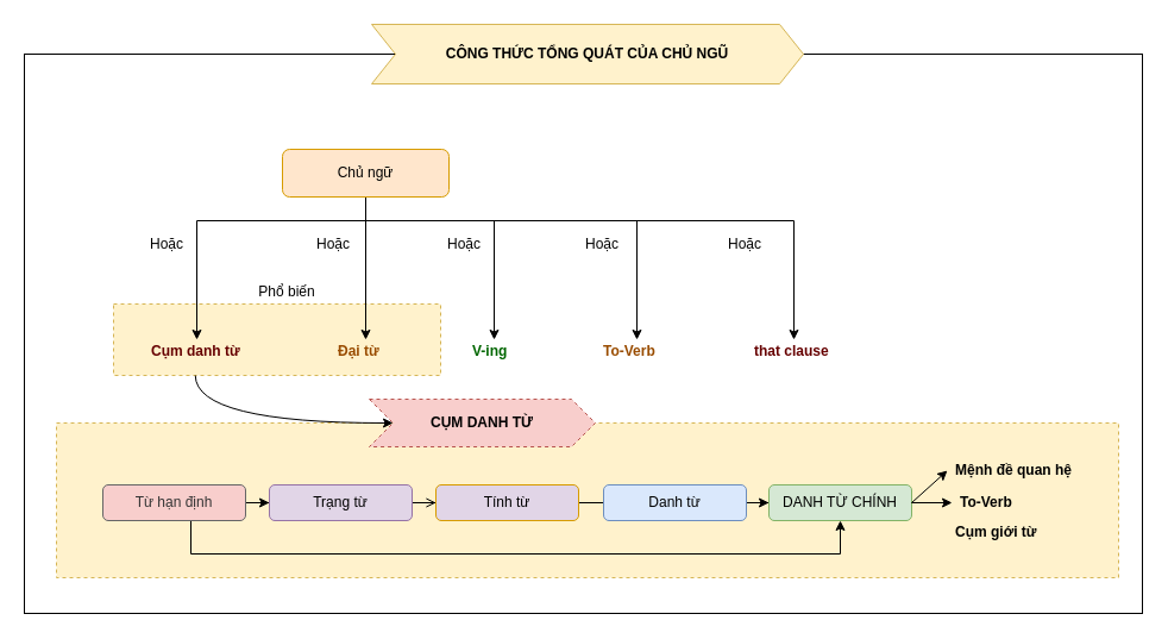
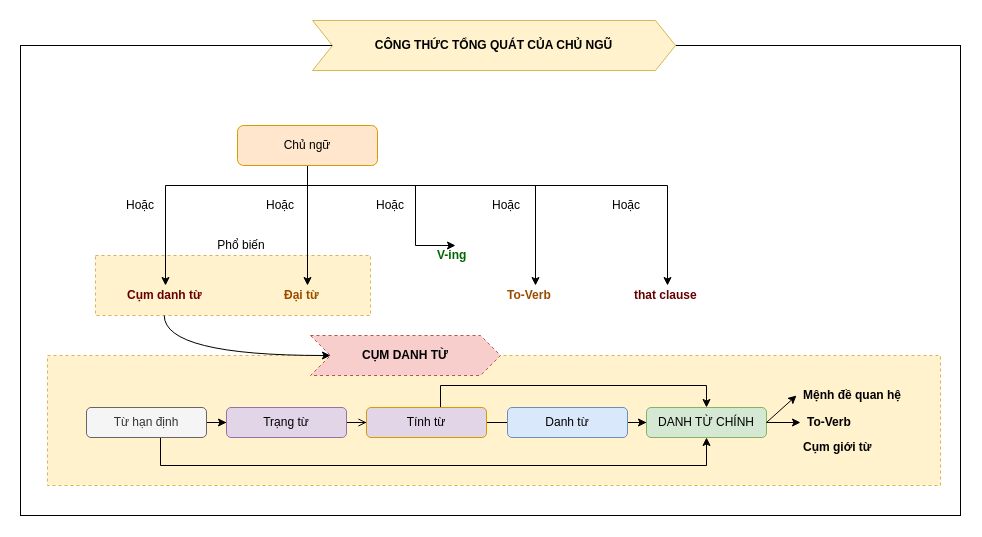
  <mxCell id="0" />
  <mxCell id="1" parent="0" />
  <mxCell id="2" value="" style="rounded=0;whiteSpace=wrap;html=1;" parent="1" vertex="1"><mxGeometry x="20" y="45" width="940" height="470" as="geometry" /></mxCell>
  <mxCell id="3" value="" style="rounded=0;whiteSpace=wrap;html=1;align=left;fillColor=#fff2cc;dashed=1;strokeColor=#d6b656;" parent="1" vertex="1"><mxGeometry x="95" y="255" width="275" height="60" as="geometry" /></mxCell>
  <mxCell id="4" value="CÔNG THỨC TỔNG QUÁT CỦA CHỦ NGŨ" style="shape=step;perimeter=stepPerimeter;whiteSpace=wrap;html=1;fixedSize=1;fontStyle=1;fillColor=#fff2cc;strokeColor=#d6b656;" parent="1" vertex="1"><mxGeometry x="312" y="20" width="363" height="50" as="geometry" /></mxCell>
  <mxCell id="5" style="edgeStyle=orthogonalEdgeStyle;rounded=0;orthogonalLoop=1;jettySize=auto;html=1;entryX=0.5;entryY=0;entryDx=0;entryDy=0;exitX=0.5;exitY=1;exitDx=0;exitDy=0;" parent="1" source="10" target="11" edge="1"><mxGeometry relative="1" as="geometry"><Array as="points"><mxPoint x="307" y="185" /><mxPoint x="165" y="185" /></Array></mxGeometry></mxCell>
  <mxCell id="6" style="edgeStyle=orthogonalEdgeStyle;rounded=0;orthogonalLoop=1;jettySize=auto;html=1;entryX=0.5;entryY=0;entryDx=0;entryDy=0;" parent="1" source="10" target="12" edge="1"><mxGeometry relative="1" as="geometry" /></mxCell>
  <mxCell id="7" style="edgeStyle=orthogonalEdgeStyle;rounded=0;orthogonalLoop=1;jettySize=auto;html=1;entryX=0.5;entryY=0;entryDx=0;entryDy=0;exitX=0.5;exitY=1;exitDx=0;exitDy=0;" parent="1" source="10" target="13" edge="1"><mxGeometry relative="1" as="geometry"><Array as="points"><mxPoint x="307" y="185" /><mxPoint x="415" y="185" /></Array></mxGeometry></mxCell>
  <mxCell id="8" style="edgeStyle=orthogonalEdgeStyle;rounded=0;orthogonalLoop=1;jettySize=auto;html=1;entryX=0.5;entryY=0;entryDx=0;entryDy=0;" edge="1" parent="1" source="10" target="34"><mxGeometry relative="1" as="geometry"><Array as="points"><mxPoint x="307" y="185" /><mxPoint x="535" y="185" /></Array></mxGeometry></mxCell>
  <mxCell id="9" style="edgeStyle=orthogonalEdgeStyle;rounded=0;orthogonalLoop=1;jettySize=auto;html=1;entryX=0.5;entryY=0;entryDx=0;entryDy=0;strokeColor=#000000;" edge="1" parent="1" source="10" target="15"><mxGeometry relative="1" as="geometry"><Array as="points"><mxPoint x="307" y="185" /><mxPoint x="667" y="185" /></Array></mxGeometry></mxCell>
  <mxCell id="10" value="Chủ ngữ" style="rounded=1;whiteSpace=wrap;html=1;fillColor=#ffe6cc;strokeColor=#d79b00;" parent="1" vertex="1"><mxGeometry x="237" y="125" width="140" height="40" as="geometry" /></mxCell>
  <mxCell id="11" value="Cụm danh từ" style="text;html=1;strokeColor=none;fillColor=none;align=left;verticalAlign=middle;whiteSpace=wrap;rounded=0;spacingLeft=5;fontStyle=1;fontColor=#660000;" parent="1" vertex="1"><mxGeometry x="120" y="285" width="90" height="20" as="geometry" /></mxCell>
  <mxCell id="12" value="Đại từ" style="text;html=1;strokeColor=none;fillColor=none;align=left;verticalAlign=middle;whiteSpace=wrap;rounded=0;spacingLeft=5;fontStyle=1;fontColor=#994C00;" parent="1" vertex="1"><mxGeometry x="277" y="285" width="60" height="20" as="geometry" /></mxCell>
- <mxCell id="13" value="V-ing" style="text;html=1;strokeColor=none;fillColor=none;align=left;verticalAlign=middle;whiteSpace=wrap;rounded=0;spacingLeft=5;fontStyle=1;fontColor=#006600;" parent="1" vertex="1"><mxGeometry x="390" y="285" width="50" height="20" as="geometry" /></mxCell>
+ <mxCell id="13" value="V-ing" style="text;html=1;strokeColor=none;fillColor=none;align=left;verticalAlign=middle;whiteSpace=wrap;rounded=0;spacingLeft=5;fontStyle=1;fontColor=#006600;" parent="1" vertex="1"><mxGeometry x="430" y="245" width="50" height="20" as="geometry" /></mxCell>
  <mxCell id="14" value="Phổ biến" style="text;html=1;strokeColor=none;fillColor=none;align=center;verticalAlign=middle;whiteSpace=wrap;rounded=0;dashed=1;" parent="1" vertex="1"><mxGeometry x="206" y="235" width="70" height="20" as="geometry" /></mxCell>
  <mxCell id="15" value="that clause" style="text;html=1;strokeColor=none;fillColor=none;align=left;verticalAlign=middle;whiteSpace=wrap;rounded=0;spacingLeft=5;fontStyle=1;fontColor=#660000;" parent="1" vertex="1"><mxGeometry x="627" y="285" width="80" height="20" as="geometry" /></mxCell>
  <mxCell id="16" value="" style="rounded=0;whiteSpace=wrap;html=1;align=left;fillColor=#fff2cc;dashed=1;strokeColor=#d6b656;" parent="1" vertex="1"><mxGeometry x="47" y="355" width="893" height="130" as="geometry" /></mxCell>
  <mxCell id="17" value="CỤM DANH TỪ" style="shape=step;perimeter=stepPerimeter;whiteSpace=wrap;html=1;fixedSize=1;dashed=1;fillColor=#f8cecc;align=center;fontStyle=1;strokeColor=#b85450;" parent="1" vertex="1"><mxGeometry x="310" y="335" width="190" height="40" as="geometry" /></mxCell>
  <mxCell id="18" style="edgeStyle=orthogonalEdgeStyle;rounded=0;orthogonalLoop=1;jettySize=auto;html=1;entryX=0;entryY=0.5;entryDx=0;entryDy=0;" parent="1" source="20" target="22" edge="1"><mxGeometry relative="1" as="geometry" /></mxCell>
  <mxCell id="19" style="edgeStyle=orthogonalEdgeStyle;rounded=0;orthogonalLoop=1;jettySize=auto;html=1;entryX=0.5;entryY=1;entryDx=0;entryDy=0;" parent="1" source="20" target="28" edge="1"><mxGeometry relative="1" as="geometry"><Array as="points"><mxPoint x="160" y="465" /><mxPoint x="706" y="465" /></Array></mxGeometry></mxCell>
- <mxCell id="20" value="Từ hạn định" style="rounded=1;whiteSpace=wrap;html=1;fillColor=#f8cecc;align=center;strokeColor=#666666;fontColor=#333333;" parent="1" vertex="1"><mxGeometry x="86" y="407" width="120" height="30" as="geometry" /></mxCell>
+ <mxCell id="20" value="Từ hạn định" style="rounded=1;whiteSpace=wrap;html=1;fillColor=#f5f5f5;align=center;strokeColor=#666666;fontColor=#333333;" parent="1" vertex="1"><mxGeometry x="86" y="407" width="120" height="30" as="geometry" /></mxCell>
  <mxCell id="21" style="edgeStyle=orthogonalEdgeStyle;rounded=0;orthogonalLoop=1;jettySize=auto;html=1;entryX=0;entryY=0.5;entryDx=0;entryDy=0;endArrow=open;" parent="1" source="22" target="25" edge="1"><mxGeometry relative="1" as="geometry" /></mxCell>
  <mxCell id="22" value="Trạng từ" style="rounded=1;whiteSpace=wrap;html=1;fillColor=#e1d5e7;align=center;strokeColor=#9673a6;" parent="1" vertex="1"><mxGeometry x="226" y="407" width="120" height="30" as="geometry" /></mxCell>
  <mxCell id="23" style="edgeStyle=orthogonalEdgeStyle;rounded=0;orthogonalLoop=1;jettySize=auto;html=1;entryX=0;entryY=0.5;entryDx=0;entryDy=0;endArrow=none;" parent="1" source="25" target="27" edge="1"><mxGeometry relative="1" as="geometry" /></mxCell>
+ <mxCell id="24" style="edgeStyle=orthogonalEdgeStyle;rounded=0;orthogonalLoop=1;jettySize=auto;html=1;entryX=0.5;entryY=0;entryDx=0;entryDy=0;" parent="1" source="25" target="28" edge="1"><mxGeometry relative="1" as="geometry"><Array as="points"><mxPoint x="440" y="385" /><mxPoint x="706" y="385" /></Array></mxGeometry></mxCell>
  <mxCell id="25" value="Tính từ" style="rounded=1;whiteSpace=wrap;html=1;fillColor=#e1d5e7;align=center;strokeColor=#d79b00;" parent="1" vertex="1"><mxGeometry x="366" y="407" width="120" height="30" as="geometry" /></mxCell>
  <mxCell id="26" style="edgeStyle=orthogonalEdgeStyle;rounded=0;orthogonalLoop=1;jettySize=auto;html=1;entryX=0;entryY=0.5;entryDx=0;entryDy=0;" parent="1" source="27" target="28" edge="1"><mxGeometry relative="1" as="geometry" /></mxCell>
  <mxCell id="27" value="Danh từ" style="rounded=1;whiteSpace=wrap;html=1;fillColor=#dae8fc;align=center;strokeColor=#6c8ebf;" parent="1" vertex="1"><mxGeometry x="507" y="407" width="120" height="30" as="geometry" /></mxCell>
  <mxCell id="28" value="DANH TỪ CHÍNH" style="rounded=1;whiteSpace=wrap;html=1;fillColor=#d5e8d4;align=center;strokeColor=#82b366;" parent="1" vertex="1"><mxGeometry x="646" y="407" width="120" height="30" as="geometry" /></mxCell>
  <mxCell id="29" value="Mệnh đề quan hệ" style="text;html=1;strokeColor=none;fillColor=none;align=left;verticalAlign=middle;whiteSpace=wrap;rounded=0;fontStyle=1;spacingLeft=5;" parent="1" vertex="1"><mxGeometry x="796" y="385" width="130" height="20" as="geometry" /></mxCell>
  <mxCell id="30" value="To-Verb" style="text;html=1;strokeColor=none;fillColor=none;align=left;verticalAlign=middle;whiteSpace=wrap;rounded=0;fontStyle=1;spacingLeft=5;" parent="1" vertex="1"><mxGeometry x="800" y="412" width="103" height="20" as="geometry" /></mxCell>
  <mxCell id="31" value="Cụm giới từ" style="text;html=1;strokeColor=none;fillColor=none;align=left;verticalAlign=middle;whiteSpace=wrap;rounded=0;fontStyle=1;spacingLeft=5;" parent="1" vertex="1"><mxGeometry x="796" y="437" width="103" height="20" as="geometry" /></mxCell>
  <mxCell id="32" value="" style="endArrow=classic;html=1;exitX=1;exitY=0.5;exitDx=0;exitDy=0;entryX=0;entryY=0.5;entryDx=0;entryDy=0;" parent="1" source="28" target="29" edge="1"><mxGeometry width="50" height="50" relative="1" as="geometry"><mxPoint x="720" y="325" as="sourcePoint" /><mxPoint x="770" y="275" as="targetPoint" /></mxGeometry></mxCell>
  <mxCell id="33" value="" style="endArrow=classic;html=1;exitX=1;exitY=0.5;exitDx=0;exitDy=0;entryX=0;entryY=0.5;entryDx=0;entryDy=0;" parent="1" source="28" target="30" edge="1"><mxGeometry width="50" height="50" relative="1" as="geometry"><mxPoint x="720" y="325" as="sourcePoint" /><mxPoint x="770" y="275" as="targetPoint" /></mxGeometry></mxCell>
  <mxCell id="34" value="To-Verb" style="text;html=1;strokeColor=none;fillColor=none;align=left;verticalAlign=middle;whiteSpace=wrap;rounded=0;spacingLeft=5;fontStyle=1;fontColor=#994C00;" parent="1" vertex="1"><mxGeometry x="500" y="285" width="70" height="20" as="geometry" /></mxCell>
  <mxCell id="35" value="" style="curved=1;endArrow=classic;html=1;exitX=0.25;exitY=1;exitDx=0;exitDy=0;entryX=0;entryY=0.5;entryDx=0;entryDy=0;" edge="1" parent="1" source="3" target="17"><mxGeometry width="50" height="50" relative="1" as="geometry"><mxPoint x="380" y="365" as="sourcePoint" /><mxPoint x="430" y="315" as="targetPoint" /><Array as="points"><mxPoint x="164" y="355" /></Array></mxGeometry></mxCell>
  <mxCell id="36" value="Hoặc" style="text;html=1;strokeColor=none;fillColor=none;align=center;verticalAlign=middle;whiteSpace=wrap;rounded=0;" vertex="1" parent="1"><mxGeometry x="120" y="195" width="40" height="20" as="geometry" /></mxCell>
  <mxCell id="37" value="Hoặc" style="text;html=1;strokeColor=none;fillColor=none;align=center;verticalAlign=middle;whiteSpace=wrap;rounded=0;" vertex="1" parent="1"><mxGeometry x="260" y="195" width="40" height="20" as="geometry" /></mxCell>
  <mxCell id="38" value="Hoặc" style="text;html=1;strokeColor=none;fillColor=none;align=center;verticalAlign=middle;whiteSpace=wrap;rounded=0;" vertex="1" parent="1"><mxGeometry x="370" y="195" width="40" height="20" as="geometry" /></mxCell>
  <mxCell id="39" value="Hoặc" style="text;html=1;strokeColor=none;fillColor=none;align=center;verticalAlign=middle;whiteSpace=wrap;rounded=0;" vertex="1" parent="1"><mxGeometry x="486" y="195" width="40" height="20" as="geometry" /></mxCell>
  <mxCell id="40" value="Hoặc" style="text;html=1;strokeColor=none;fillColor=none;align=center;verticalAlign=middle;whiteSpace=wrap;rounded=0;" vertex="1" parent="1"><mxGeometry x="606" y="195" width="40" height="20" as="geometry" /></mxCell>
